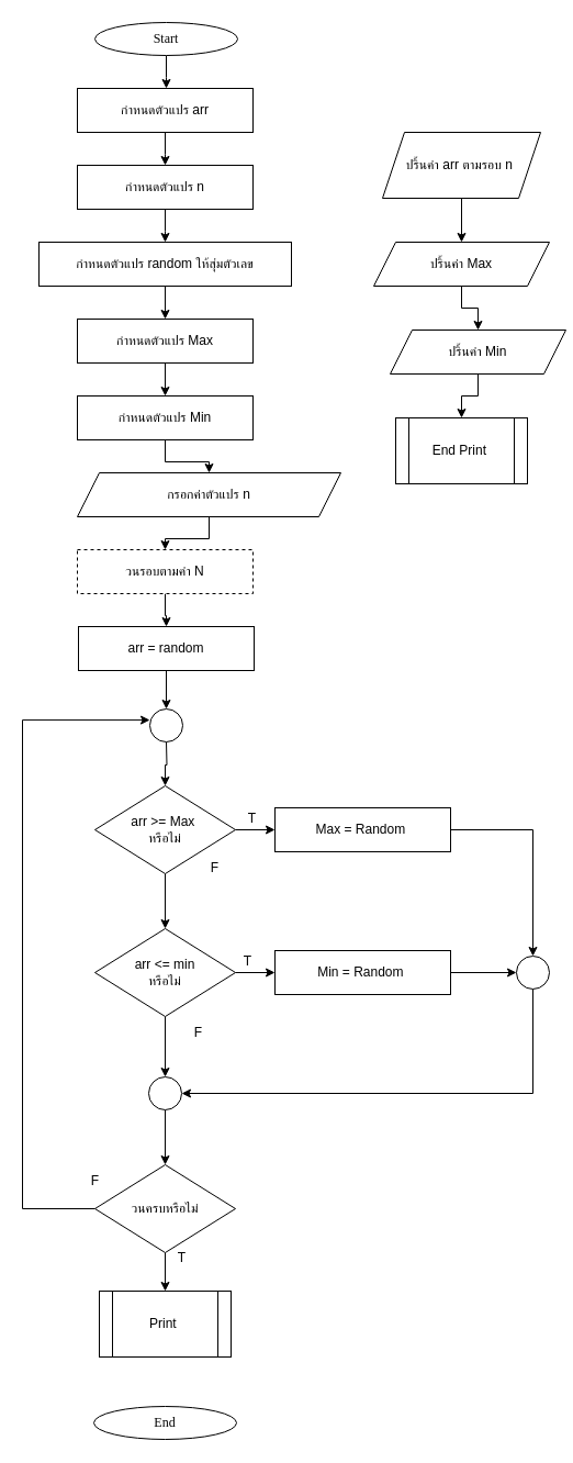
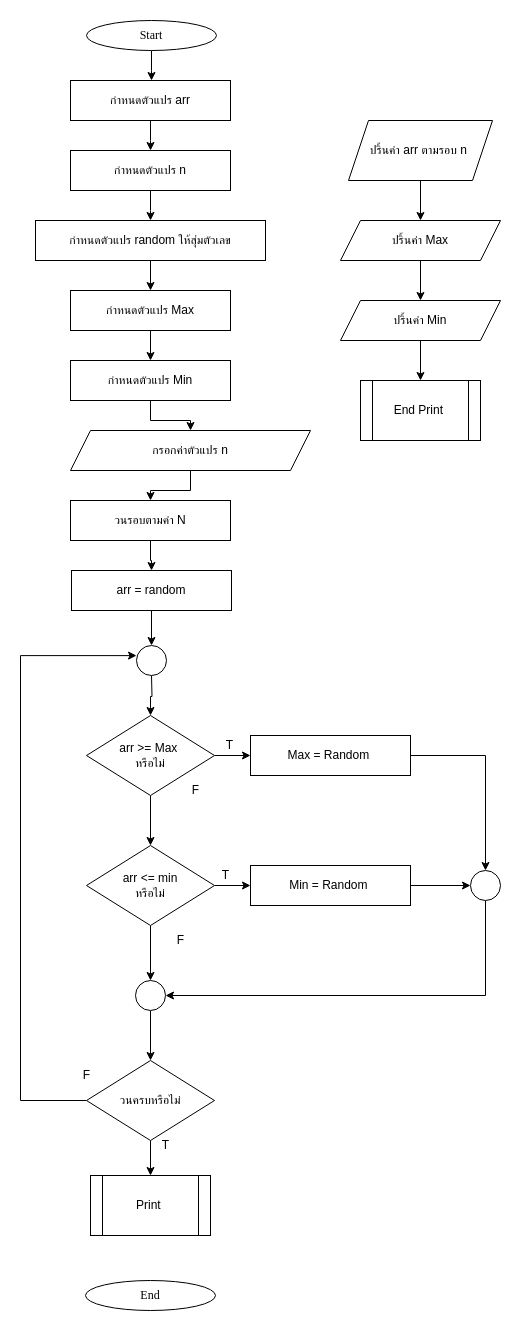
  <mxCell id="0" />
  <mxCell id="1" parent="0" />
  <mxCell id="2" value="" style="edgeStyle=orthogonalEdgeStyle;rounded=0;orthogonalLoop=1;jettySize=auto;html=1;" edge="1" parent="1" source="3"><mxGeometry relative="1" as="geometry"><mxPoint x="151" y="80" as="targetPoint" /></mxGeometry></mxCell>
  <mxCell id="3" value="&lt;font data-font-src=&quot;https://fonts.googleapis.com/css?family=Sarabun&quot; face=&quot;Sarabun&quot;&gt;Start&lt;/font&gt;" style="ellipse;whiteSpace=wrap;html=1;" vertex="1" parent="1"><mxGeometry x="86" y="20" width="130" height="30" as="geometry" /></mxCell>
  <mxCell id="4" value="" style="edgeStyle=orthogonalEdgeStyle;rounded=0;orthogonalLoop=1;jettySize=auto;html=1;" edge="1" parent="1" source="5" target="7"><mxGeometry relative="1" as="geometry" /></mxCell>
  <mxCell id="5" value="กำหนดตัวแปร random ให้สุ่มตัวเลข" style="rounded=0;whiteSpace=wrap;html=1;" vertex="1" parent="1"><mxGeometry x="35" y="220" width="230" height="40" as="geometry" /></mxCell>
  <mxCell id="6" value="" style="edgeStyle=orthogonalEdgeStyle;rounded=0;orthogonalLoop=1;jettySize=auto;html=1;" edge="1" parent="1" source="7" target="9"><mxGeometry relative="1" as="geometry" /></mxCell>
  <mxCell id="7" value="กำหนดตัวแปร Max" style="rounded=0;whiteSpace=wrap;html=1;" vertex="1" parent="1"><mxGeometry x="70" y="290" width="160" height="40" as="geometry" /></mxCell>
  <mxCell id="8" value="" style="edgeStyle=orthogonalEdgeStyle;rounded=0;orthogonalLoop=1;jettySize=auto;html=1;" edge="1" parent="1" source="9" target="13"><mxGeometry relative="1" as="geometry" /></mxCell>
  <mxCell id="9" value="กำหนดตัวแปร Min" style="rounded=0;whiteSpace=wrap;html=1;" vertex="1" parent="1"><mxGeometry x="70" y="360" width="160" height="40" as="geometry" /></mxCell>
  <mxCell id="10" value="" style="edgeStyle=orthogonalEdgeStyle;rounded=0;orthogonalLoop=1;jettySize=auto;html=1;" edge="1" source="11" parent="1"><mxGeometry relative="1" as="geometry"><mxPoint x="150" y="220" as="targetPoint" /></mxGeometry></mxCell>
  <mxCell id="11" value="กำหนดตัวแปร n" style="rounded=0;whiteSpace=wrap;html=1;" vertex="1" parent="1"><mxGeometry x="70" y="150" width="160" height="40" as="geometry" /></mxCell>
  <mxCell id="12" value="" style="edgeStyle=orthogonalEdgeStyle;rounded=0;orthogonalLoop=1;jettySize=auto;html=1;" edge="1" parent="1" source="13" target="19"><mxGeometry relative="1" as="geometry" /></mxCell>
  <mxCell id="13" value="กรอกค่าตัวแปร n" style="rounded=0;whiteSpace=wrap;html=1;shape=parallelogram;perimeter=parallelogramPerimeter;fixedSize=1;" vertex="1" parent="1"><mxGeometry x="70" y="430" width="240" height="40" as="geometry" /></mxCell>
  <mxCell id="14" value="" style="edgeStyle=orthogonalEdgeStyle;rounded=0;orthogonalLoop=1;jettySize=auto;html=1;" edge="1" parent="1" source="15" target="34"><mxGeometry relative="1" as="geometry" /></mxCell>
  <mxCell id="15" value="วนครบหรือไม่" style="rhombus;whiteSpace=wrap;html=1;" vertex="1" parent="1"><mxGeometry x="86" width="128" height="80" as="geometry" y="1060" /></mxCell>
  <mxCell id="16" value="" style="edgeStyle=orthogonalEdgeStyle;rounded=0;orthogonalLoop=1;jettySize=auto;html=1;" edge="1" source="17" parent="1"><mxGeometry relative="1" as="geometry"><mxPoint x="150" y="150" as="targetPoint" /></mxGeometry></mxCell>
  <mxCell id="17" value="กำหนดตัวแปร arr" style="rounded=0;whiteSpace=wrap;html=1;" vertex="1" parent="1"><mxGeometry x="70" y="80" width="160" height="40" as="geometry" /></mxCell>
  <mxCell id="18" value="" style="edgeStyle=orthogonalEdgeStyle;rounded=0;orthogonalLoop=1;jettySize=auto;html=1;" edge="1" parent="1" source="19" target="22"><mxGeometry relative="1" as="geometry" /></mxCell>
- <mxCell id="19" value="วนรอบตามค่า N" style="rounded=0;whiteSpace=wrap;html=1;dashed=1;" vertex="1" parent="1"><mxGeometry x="70" y="500" width="160" height="40" as="geometry" /></mxCell>
+ <mxCell id="19" value="วนรอบตามค่า N" style="rounded=0;whiteSpace=wrap;html=1;" vertex="1" parent="1"><mxGeometry x="70" y="500" width="160" height="40" as="geometry" /></mxCell>
  <mxCell id="20" value="" style="edgeStyle=orthogonalEdgeStyle;rounded=0;orthogonalLoop=1;jettySize=auto;html=1;" edge="1" parent="1" target="25"><mxGeometry relative="1" as="geometry"><mxPoint x="151" y="675" as="sourcePoint" /></mxGeometry></mxCell>
  <mxCell id="21" value="" style="edgeStyle=orthogonalEdgeStyle;rounded=0;orthogonalLoop=1;jettySize=auto;html=1;" edge="1" parent="1" source="22" target="33"><mxGeometry relative="1" as="geometry" /></mxCell>
  <mxCell id="22" value="arr = random" style="rounded=0;whiteSpace=wrap;html=1;" vertex="1" parent="1"><mxGeometry x="71" y="570" width="160" height="40" as="geometry" /></mxCell>
  <mxCell id="23" value="" style="edgeStyle=orthogonalEdgeStyle;rounded=0;orthogonalLoop=1;jettySize=auto;html=1;" edge="1" parent="1" source="25" target="28"><mxGeometry relative="1" as="geometry" /></mxCell>
  <mxCell id="24" value="" style="edgeStyle=orthogonalEdgeStyle;rounded=0;orthogonalLoop=1;jettySize=auto;html=1;" edge="1" parent="1" source="25" target="30"><mxGeometry relative="1" as="geometry" /></mxCell>
  <mxCell id="25" value="arr &amp;gt;= Max&amp;nbsp;&lt;div&gt;หรือไม่&lt;/div&gt;" style="rhombus;whiteSpace=wrap;html=1;" vertex="1" parent="1"><mxGeometry x="86" y="715" width="128" height="80" as="geometry" /></mxCell>
  <mxCell id="26" value="" style="edgeStyle=orthogonalEdgeStyle;rounded=0;orthogonalLoop=1;jettySize=auto;html=1;" edge="1" parent="1" source="28" target="32"><mxGeometry relative="1" as="geometry" /></mxCell>
  <mxCell id="27" value="" style="edgeStyle=orthogonalEdgeStyle;rounded=0;orthogonalLoop=1;jettySize=auto;html=1;" edge="1" parent="1" source="28" target="45"><mxGeometry relative="1" as="geometry" /></mxCell>
  <mxCell id="28" value="arr &amp;lt;= min&lt;div&gt;หรือไม่&lt;/div&gt;" style="rhombus;whiteSpace=wrap;html=1;" vertex="1" parent="1"><mxGeometry x="86" y="845" width="128" height="80" as="geometry" /></mxCell>
  <mxCell id="29" style="edgeStyle=orthogonalEdgeStyle;rounded=0;orthogonalLoop=1;jettySize=auto;html=1;entryX=0.5;entryY=0;entryDx=0;entryDy=0;" edge="1" parent="1" source="30" target="43"><mxGeometry relative="1" as="geometry" /></mxCell>
  <mxCell id="30" value="Max = Random&amp;nbsp;" style="rounded=0;whiteSpace=wrap;html=1;" vertex="1" parent="1"><mxGeometry x="250" y="735" width="160" height="40" as="geometry" /></mxCell>
  <mxCell id="31" value="" style="edgeStyle=orthogonalEdgeStyle;rounded=0;orthogonalLoop=1;jettySize=auto;html=1;" edge="1" parent="1" source="32" target="43"><mxGeometry relative="1" as="geometry" /></mxCell>
  <mxCell id="32" value="Min = Random&amp;nbsp;" style="rounded=0;whiteSpace=wrap;html=1;" vertex="1" parent="1"><mxGeometry x="250" y="865" width="160" height="40" as="geometry" /></mxCell>
  <mxCell id="33" value="" style="ellipse;whiteSpace=wrap;html=1;aspect=fixed;" vertex="1" parent="1"><mxGeometry x="136" y="645" width="30" height="30" as="geometry" /></mxCell>
  <mxCell id="34" value="Print&amp;nbsp;" style="shape=process;whiteSpace=wrap;html=1;backgroundOutline=1;" vertex="1" parent="1"><mxGeometry x="90" y="1175" width="120" height="60" as="geometry" /></mxCell>
  <mxCell id="35" value="" style="edgeStyle=orthogonalEdgeStyle;rounded=0;orthogonalLoop=1;jettySize=auto;html=1;" edge="1" parent="1" source="36" target="38"><mxGeometry relative="1" as="geometry" /></mxCell>
  <mxCell id="36" value="ปริ้นค่า arr ตามรอบ n&amp;nbsp;" style="rounded=0;whiteSpace=wrap;html=1;shape=parallelogram;perimeter=parallelogramPerimeter;fixedSize=1;" vertex="1" parent="1"><mxGeometry x="348" y="120" width="144" height="60" as="geometry" /></mxCell>
  <mxCell id="37" value="" style="edgeStyle=orthogonalEdgeStyle;rounded=0;orthogonalLoop=1;jettySize=auto;html=1;" edge="1" parent="1" source="38" target="40"><mxGeometry relative="1" as="geometry" /></mxCell>
  <mxCell id="38" value="ปริ้นค่า Max" style="rounded=0;whiteSpace=wrap;html=1;shape=parallelogram;perimeter=parallelogramPerimeter;fixedSize=1;" vertex="1" parent="1"><mxGeometry x="340" y="220" width="160" height="40" as="geometry" /></mxCell>
  <mxCell id="39" value="" style="edgeStyle=orthogonalEdgeStyle;rounded=0;orthogonalLoop=1;jettySize=auto;html=1;" edge="1" parent="1" source="40" target="41"><mxGeometry relative="1" as="geometry" /></mxCell>
- <mxCell id="40" value="ปริ้นค่า Min" style="rounded=0;whiteSpace=wrap;html=1;shape=parallelogram;perimeter=parallelogramPerimeter;fixedSize=1;" vertex="1" parent="1"><mxGeometry x="355" y="300" width="160" height="40" as="geometry" /></mxCell>
+ <mxCell id="40" value="ปริ้นค่า Min" style="rounded=0;whiteSpace=wrap;html=1;shape=parallelogram;perimeter=parallelogramPerimeter;fixedSize=1;" vertex="1" parent="1"><mxGeometry x="340" y="300" width="160" height="40" as="geometry" /></mxCell>
  <mxCell id="41" value="End Print&amp;nbsp;" style="shape=process;whiteSpace=wrap;html=1;backgroundOutline=1;" vertex="1" parent="1"><mxGeometry x="360" y="380" width="120" height="60" as="geometry" /></mxCell>
  <mxCell id="42" style="edgeStyle=orthogonalEdgeStyle;rounded=0;orthogonalLoop=1;jettySize=auto;html=1;entryX=1;entryY=0.5;entryDx=0;entryDy=0;" edge="1" parent="1" source="43" target="45"><mxGeometry relative="1" as="geometry"><Array as="points"><mxPoint x="485" y="995" /></Array></mxGeometry></mxCell>
  <mxCell id="43" value="" style="ellipse;whiteSpace=wrap;html=1;aspect=fixed;" vertex="1" parent="1"><mxGeometry x="470" y="870" width="30" height="30" as="geometry" /></mxCell>
  <mxCell id="44" value="" style="edgeStyle=orthogonalEdgeStyle;rounded=0;orthogonalLoop=1;jettySize=auto;html=1;" edge="1" parent="1" source="45" target="15"><mxGeometry relative="1" as="geometry" /></mxCell>
  <mxCell id="45" value="" style="ellipse;whiteSpace=wrap;html=1;aspect=fixed;" vertex="1" parent="1"><mxGeometry x="135" y="980" width="30" height="30" as="geometry" /></mxCell>
  <mxCell id="46" value="&lt;font data-font-src=&quot;https://fonts.googleapis.com/css?family=Sarabun&quot; face=&quot;Sarabun&quot;&gt;End&lt;/font&gt;" style="ellipse;whiteSpace=wrap;html=1;" vertex="1" parent="1"><mxGeometry x="85" y="1280" width="130" height="30" as="geometry" /></mxCell>
  <mxCell id="47" value="T" style="text;html=1;align=center;verticalAlign=middle;resizable=0;points=[];autosize=1;strokeColor=none;fillColor=none;" vertex="1" parent="1"><mxGeometry x="214" y="730" width="30" height="30" as="geometry" /></mxCell>
  <mxCell id="48" value="T" style="text;html=1;align=center;verticalAlign=middle;resizable=0;points=[];autosize=1;strokeColor=none;fillColor=none;" vertex="1" parent="1"><mxGeometry x="210" y="860" width="30" height="30" as="geometry" /></mxCell>
  <mxCell id="49" value="F" style="text;html=1;align=center;verticalAlign=middle;resizable=0;points=[];autosize=1;strokeColor=none;fillColor=none;" vertex="1" parent="1"><mxGeometry x="165" y="925" width="30" height="30" as="geometry" /></mxCell>
  <mxCell id="50" value="F" style="text;html=1;align=center;verticalAlign=middle;resizable=0;points=[];autosize=1;strokeColor=none;fillColor=none;" vertex="1" parent="1"><mxGeometry x="180" y="775" width="30" height="30" as="geometry" /></mxCell>
  <mxCell id="51" value="F" style="text;html=1;align=center;verticalAlign=middle;resizable=0;points=[];autosize=1;strokeColor=none;fillColor=none;" vertex="1" parent="1"><mxGeometry x="71" width="30" height="30" as="geometry" y="1060" /></mxCell>
  <mxCell id="52" style="edgeStyle=orthogonalEdgeStyle;rounded=0;orthogonalLoop=1;jettySize=auto;html=1;entryX=0.001;entryY=0.337;entryDx=0;entryDy=0;entryPerimeter=0;" edge="1" parent="1" source="15" target="33"><mxGeometry relative="1" as="geometry"><Array as="points"><mxPoint x="20" y="1100" /><mxPoint x="20" y="655" /></Array></mxGeometry></mxCell>
  <mxCell id="53" value="T" style="text;html=1;align=center;verticalAlign=middle;resizable=0;points=[];autosize=1;strokeColor=none;fillColor=none;" vertex="1" parent="1"><mxGeometry x="150" y="1130" width="30" height="30" as="geometry" /></mxCell>
